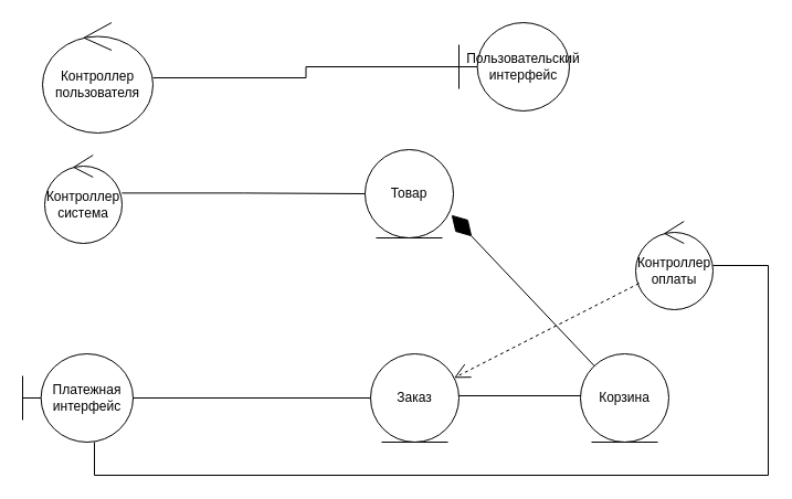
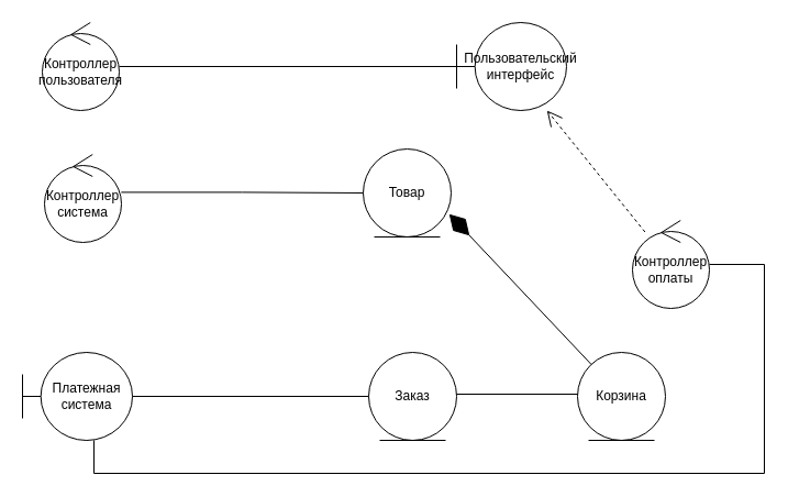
  <mxCell id="0" />
  <mxCell id="1" parent="0" />
- <mxCell id="2" value="&lt;font style=&quot;vertical-align: inherit;&quot;&gt;&lt;font style=&quot;vertical-align: inherit;&quot;&gt;&lt;font style=&quot;vertical-align: inherit;&quot;&gt;&lt;font style=&quot;vertical-align: inherit;&quot;&gt;Платежная интерфейс&lt;/font&gt;&lt;/font&gt;&lt;/font&gt;&lt;/font&gt;" style="shape=umlBoundary;whiteSpace=wrap;html=1;" vertex="1" parent="1"><mxGeometry x="20" y="320" width="100" height="80" as="geometry" /></mxCell>
+ <mxCell id="2" value="&lt;font style=&quot;vertical-align: inherit;&quot;&gt;&lt;font style=&quot;vertical-align: inherit;&quot;&gt;&lt;font style=&quot;vertical-align: inherit;&quot;&gt;&lt;font style=&quot;vertical-align: inherit;&quot;&gt;Платежная система&lt;/font&gt;&lt;/font&gt;&lt;/font&gt;&lt;/font&gt;" style="shape=umlBoundary;whiteSpace=wrap;html=1;" vertex="1" parent="1"><mxGeometry x="20" y="320" width="100" height="80" as="geometry" /></mxCell>
  <mxCell id="3" value="&lt;font style=&quot;vertical-align: inherit;&quot;&gt;&lt;font style=&quot;vertical-align: inherit;&quot;&gt;Пользовательский интерфейс&lt;/font&gt;&lt;/font&gt;" style="shape=umlBoundary;whiteSpace=wrap;html=1;" vertex="1" parent="1"><mxGeometry x="415" y="20" width="100" height="80" as="geometry" /></mxCell>
  <mxCell id="4" value="&lt;font style=&quot;vertical-align: inherit;&quot;&gt;&lt;font style=&quot;vertical-align: inherit;&quot;&gt;Контроллер оплаты&lt;/font&gt;&lt;/font&gt;" style="ellipse;shape=umlControl;whiteSpace=wrap;html=1;" vertex="1" parent="1"><mxGeometry x="575" y="200" width="70" height="80" as="geometry" /></mxCell>
  <mxCell id="5" value="&lt;font style=&quot;vertical-align: inherit;&quot;&gt;&lt;font style=&quot;vertical-align: inherit;&quot;&gt;Контроллер система&lt;/font&gt;&lt;/font&gt;" style="ellipse;shape=umlControl;whiteSpace=wrap;html=1;" vertex="1" parent="1"><mxGeometry x="40" y="140" width="70" height="80" as="geometry" /></mxCell>
- <mxCell id="6" value="&lt;font style=&quot;vertical-align: inherit;&quot;&gt;&lt;font style=&quot;vertical-align: inherit;&quot;&gt;Контроллер пользователя&lt;/font&gt;&lt;/font&gt;" style="ellipse;shape=umlControl;whiteSpace=wrap;html=1;" vertex="1" parent="1"><mxGeometry x="38" y="20" width="100" height="100" as="geometry" /></mxCell>
+ <mxCell id="6" value="&lt;font style=&quot;vertical-align: inherit;&quot;&gt;&lt;font style=&quot;vertical-align: inherit;&quot;&gt;Контроллер пользователя&lt;/font&gt;&lt;/font&gt;" style="ellipse;shape=umlControl;whiteSpace=wrap;html=1;" vertex="1" parent="1"><mxGeometry x="38" y="20" width="70" height="80" as="geometry" /></mxCell>
  <mxCell id="7" value="&lt;font style=&quot;vertical-align: inherit;&quot;&gt;&lt;font style=&quot;vertical-align: inherit;&quot;&gt;Корзина&lt;/font&gt;&lt;/font&gt;" style="ellipse;shape=umlEntity;whiteSpace=wrap;html=1;" vertex="1" parent="1"><mxGeometry x="525" y="320" width="80" height="80" as="geometry" /></mxCell>
  <mxCell id="8" value="&lt;font style=&quot;vertical-align: inherit;&quot;&gt;&lt;font style=&quot;vertical-align: inherit;&quot;&gt;Товар&lt;/font&gt;&lt;/font&gt;" style="ellipse;shape=umlEntity;whiteSpace=wrap;html=1;" vertex="1" parent="1"><mxGeometry x="330" y="135" width="80" height="80" as="geometry" /></mxCell>
  <mxCell id="9" value="&lt;font style=&quot;vertical-align: inherit;&quot;&gt;&lt;font style=&quot;vertical-align: inherit;&quot;&gt;&lt;font style=&quot;vertical-align: inherit;&quot;&gt;&lt;font style=&quot;vertical-align: inherit;&quot;&gt;Заказ&lt;/font&gt;&lt;/font&gt;&lt;/font&gt;&lt;/font&gt;" style="ellipse;shape=umlEntity;whiteSpace=wrap;html=1;" vertex="1" parent="1"><mxGeometry x="335" y="320" width="80" height="80" as="geometry" /></mxCell>
  <mxCell id="10" value="" style="endArrow=none;html=1;edgeStyle=orthogonalEdgeStyle;rounded=0;" edge="1" parent="1" source="3" target="6"><mxGeometry relative="1" as="geometry"><mxPoint x="125" y="50" as="sourcePoint" /><mxPoint x="285" y="49.5" as="targetPoint" /></mxGeometry></mxCell>
  <mxCell id="11" value="" style="endArrow=none;html=1;edgeStyle=orthogonalEdgeStyle;rounded=0;entryX=0;entryY=0.5;entryDx=0;entryDy=0;exitX=0.997;exitY=0.43;exitDx=0;exitDy=0;exitPerimeter=0;" edge="1" parent="1" source="5" target="8"><mxGeometry relative="1" as="geometry"><mxPoint x="115" y="180" as="sourcePoint" /><mxPoint x="270" y="179.5" as="targetPoint" /></mxGeometry></mxCell>
  <mxCell id="12" value="" style="endArrow=none;html=1;edgeStyle=orthogonalEdgeStyle;rounded=0;entryX=0;entryY=0.5;entryDx=0;entryDy=0;" edge="1" parent="1" source="2" target="9"><mxGeometry relative="1" as="geometry"><mxPoint x="145" y="310" as="sourcePoint" /><mxPoint x="345" y="310" as="targetPoint" /></mxGeometry></mxCell>
  <mxCell id="13" value="" style="endArrow=diamondThin;endFill=1;endSize=24;html=1;rounded=0;entryX=0.978;entryY=0.74;entryDx=0;entryDy=0;entryPerimeter=0;" edge="1" parent="1" source="7" target="8"><mxGeometry width="160" relative="1" as="geometry"><mxPoint x="385" y="330" as="sourcePoint" /><mxPoint x="380" y="230" as="targetPoint" /><Array as="points" /></mxGeometry></mxCell>
- <mxCell id="14" value="" style="endArrow=open;endSize=12;dashed=1;html=1;rounded=0;" edge="1" parent="1" source="4" target="9"><mxGeometry width="160" relative="1" as="geometry"><mxPoint x="145" y="260" as="sourcePoint" /><mxPoint x="305" y="260" as="targetPoint" /></mxGeometry></mxCell>
+ <mxCell id="14" value="" style="endArrow=open;endSize=12;dashed=1;html=1;rounded=0;" edge="1" parent="1" source="4" target="3"><mxGeometry width="160" relative="1" as="geometry"><mxPoint x="145" y="260" as="sourcePoint" /><mxPoint x="305" y="260" as="targetPoint" /></mxGeometry></mxCell>
  <mxCell id="15" value="" style="endArrow=none;html=1;edgeStyle=orthogonalEdgeStyle;rounded=0;" edge="1" parent="1"><mxGeometry relative="1" as="geometry"><mxPoint x="415" y="358" as="sourcePoint" /><mxPoint x="525" y="358" as="targetPoint" /></mxGeometry></mxCell>
  <mxCell id="16" value="" style="endArrow=none;html=1;edgeStyle=orthogonalEdgeStyle;rounded=0;" edge="1" parent="1" source="2" target="4"><mxGeometry relative="1" as="geometry"><mxPoint x="145" y="260" as="sourcePoint" /><mxPoint x="305" y="260" as="targetPoint" /><Array as="points"><mxPoint x="85" y="430" /><mxPoint x="695" y="430" /><mxPoint x="695" y="240" /></Array></mxGeometry></mxCell>
